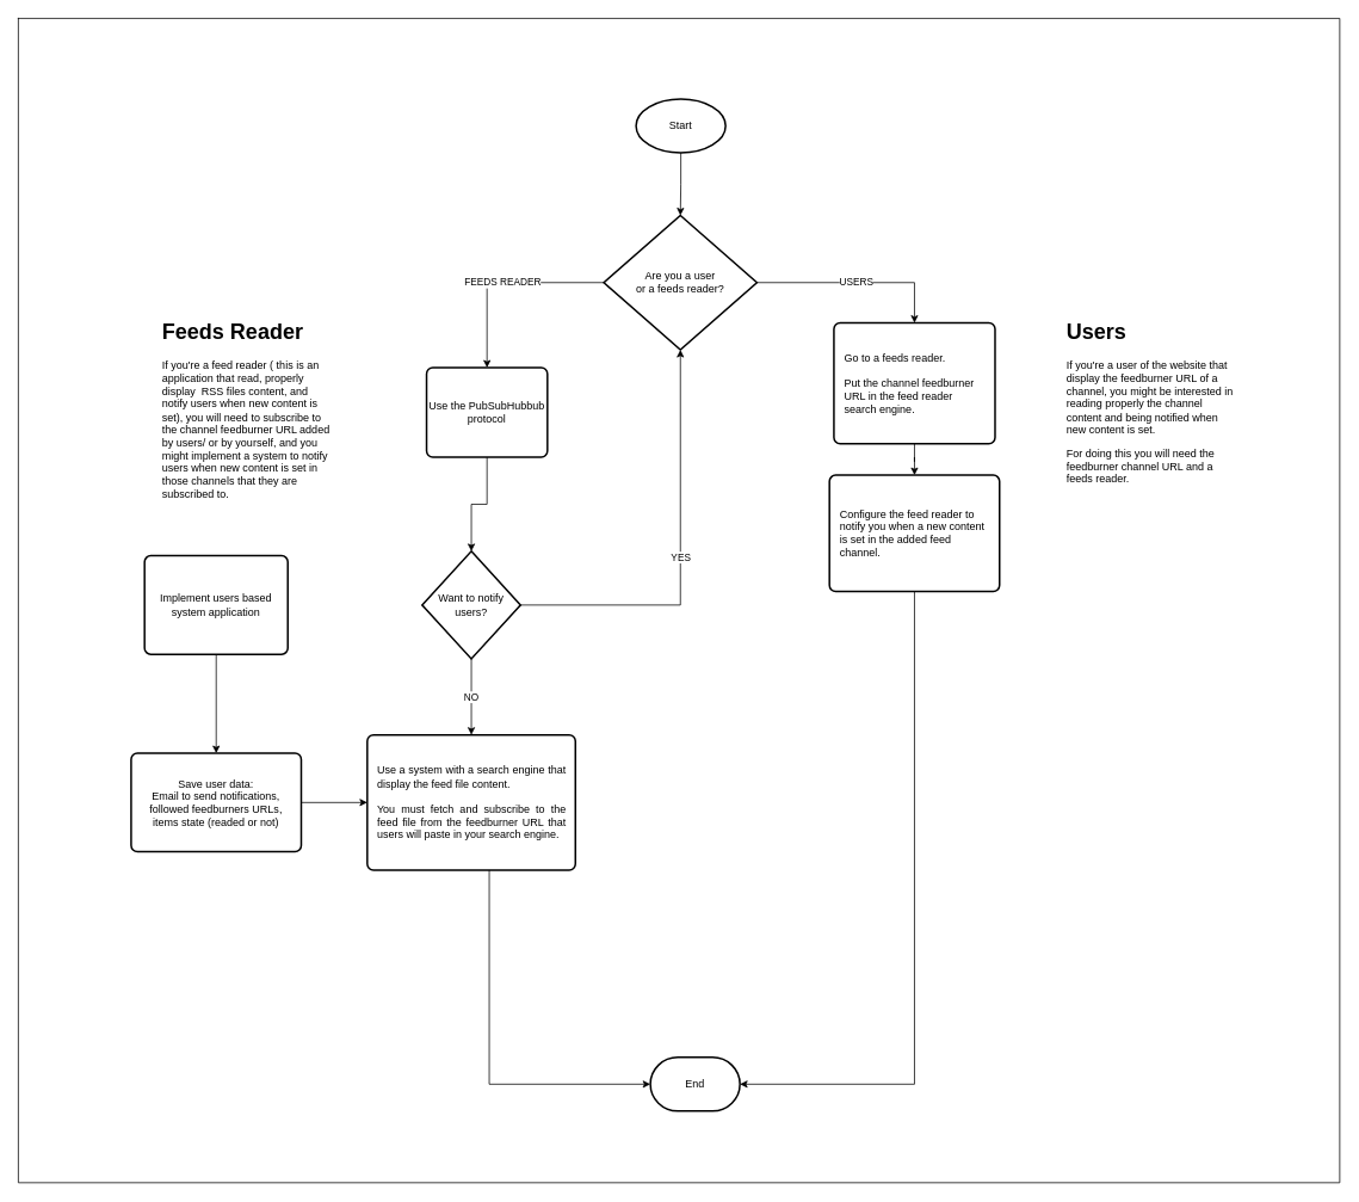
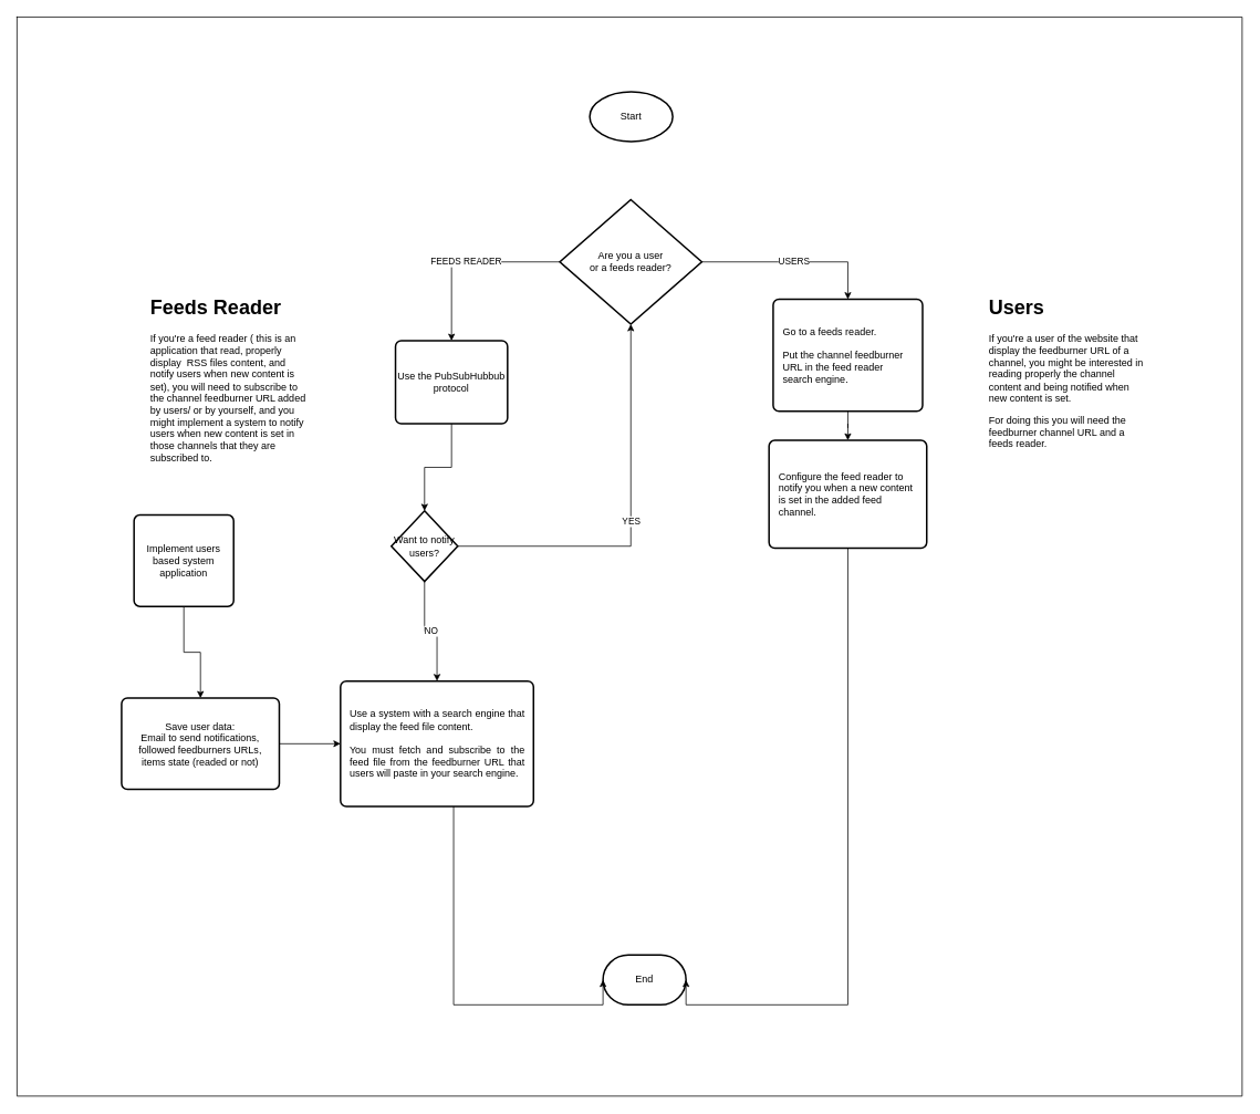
  <mxCell id="0" />
  <mxCell id="1" parent="0" />
  <mxCell id="2" value="" style="shape=table;startSize=0;container=1;collapsible=0;childLayout=tableLayout;fillColor=none;" parent="1" vertex="1"><mxGeometry x="20" y="20" width="1476" height="1300" as="geometry" /></mxCell>
  <mxCell id="3" value="" style="shape=tableRow;horizontal=0;startSize=0;swimlaneHead=0;swimlaneBody=0;top=0;left=0;bottom=0;right=0;collapsible=0;dropTarget=0;fillColor=none;points=[[0,0.5],[1,0.5]];portConstraint=eastwest;" parent="2" vertex="1"><mxGeometry width="1476" height="1300" as="geometry" /></mxCell>
  <mxCell id="4" value="" style="shape=partialRectangle;html=1;whiteSpace=wrap;connectable=0;overflow=hidden;fillColor=none;top=0;left=0;bottom=0;right=0;pointerEvents=1;" parent="3" vertex="1"><mxGeometry width="1476" height="1300" as="geometry"><mxRectangle width="1476" height="1300" as="alternateBounds" /></mxGeometry></mxCell>
- <mxCell id="5" style="edgeStyle=orthogonalEdgeStyle;rounded=0;orthogonalLoop=1;jettySize=auto;html=1;entryX=0.5;entryY=0;entryDx=0;entryDy=0;entryPerimeter=0;" edge="1" parent="1" source="6" target="10"><mxGeometry relative="1" as="geometry" /></mxCell>
  <mxCell id="6" value="Start" style="strokeWidth=2;html=1;shape=mxgraph.flowchart.start_1;whiteSpace=wrap;" parent="1" vertex="1"><mxGeometry x="710" y="110" width="100" height="60" as="geometry" /></mxCell>
- <mxCell id="7" value="End" style="strokeWidth=2;html=1;shape=mxgraph.flowchart.terminator;whiteSpace=wrap;" parent="1" vertex="1"><mxGeometry x="726" y="1180" width="100" height="60" as="geometry" /></mxCell>
+ <mxCell id="7" value="End" style="strokeWidth=2;html=1;shape=mxgraph.flowchart.terminator;whiteSpace=wrap;" parent="1" vertex="1"><mxGeometry x="726" y="1150" width="100" height="60" as="geometry" /></mxCell>
  <mxCell id="8" value="USERS" style="edgeStyle=orthogonalEdgeStyle;rounded=0;orthogonalLoop=1;jettySize=auto;html=1;entryX=0.5;entryY=0;entryDx=0;entryDy=0;" parent="1" source="10" target="14" edge="1"><mxGeometry relative="1" as="geometry" /></mxCell>
  <mxCell id="9" value="FEEDS READER" style="edgeStyle=orthogonalEdgeStyle;rounded=0;orthogonalLoop=1;jettySize=auto;html=1;entryX=0.5;entryY=0;entryDx=0;entryDy=0;" parent="1" source="10" target="18" edge="1"><mxGeometry relative="1" as="geometry" /></mxCell>
  <mxCell id="10" value="Are you a user&lt;br&gt;or a feeds reader?" style="strokeWidth=2;html=1;shape=mxgraph.flowchart.decision;whiteSpace=wrap;" parent="1" vertex="1"><mxGeometry x="674" y="240" width="171" height="150" as="geometry" /></mxCell>
  <mxCell id="11" value="&lt;h1&gt;Users&lt;/h1&gt;&lt;p&gt;If you're a user of the website that display the feedburner URL of a channel, you might be interested in reading properly the channel content and being notified when new content is set.&lt;/p&gt;&lt;p&gt;For doing this you will need the feedburner channel URL and a feeds reader.&lt;/p&gt;" style="text;html=1;strokeColor=none;fillColor=none;spacing=5;spacingTop=-20;whiteSpace=wrap;overflow=hidden;rounded=0;" parent="1" vertex="1"><mxGeometry x="1186" y="350" width="200" height="205" as="geometry" /></mxCell>
  <mxCell id="12" value="&lt;h1&gt;Feeds Reader&lt;/h1&gt;&lt;p&gt;If you're a feed reader ( this is an application that read, properly display&amp;nbsp; RSS files content, and notify users when new content is set), you will need to subscribe to the channel feedburner URL added by users/ or by yourself, and you might implement a system to notify users when new content is set in those channels that they are subscribed to.&lt;/p&gt;" style="text;html=1;strokeColor=none;fillColor=none;spacing=5;spacingTop=-20;whiteSpace=wrap;overflow=hidden;rounded=0;" parent="1" vertex="1"><mxGeometry x="176" y="350" width="200" height="240" as="geometry" /></mxCell>
  <mxCell id="13" style="edgeStyle=orthogonalEdgeStyle;rounded=0;orthogonalLoop=1;jettySize=auto;html=1;entryX=0.5;entryY=0;entryDx=0;entryDy=0;" parent="1" source="14" target="16" edge="1"><mxGeometry relative="1" as="geometry" /></mxCell>
  <mxCell id="14" value="Go to a feeds reader.&lt;br&gt;&lt;br&gt;Put the channel feedburner URL in the feed reader search engine." style="rounded=1;whiteSpace=wrap;html=1;absoluteArcSize=1;arcSize=14;strokeWidth=2;align=left;spacingTop=0;spacing=12;" parent="1" vertex="1"><mxGeometry x="931" y="360" width="180" height="135" as="geometry" /></mxCell>
  <mxCell id="15" style="edgeStyle=orthogonalEdgeStyle;rounded=0;orthogonalLoop=1;jettySize=auto;html=1;entryX=1;entryY=0.5;entryDx=0;entryDy=0;entryPerimeter=0;" parent="1" source="16" target="7" edge="1"><mxGeometry relative="1" as="geometry"><Array as="points"><mxPoint x="1021" y="1210" /></Array></mxGeometry></mxCell>
  <mxCell id="16" value="&lt;div&gt;&lt;span&gt;Configure the feed reader to notify you when a new content is set in the added feed channel.&lt;/span&gt;&lt;/div&gt;" style="rounded=1;whiteSpace=wrap;html=1;absoluteArcSize=1;arcSize=14;strokeWidth=2;align=left;spacing=12;" parent="1" vertex="1"><mxGeometry x="926" y="530" width="190" height="130" as="geometry" /></mxCell>
  <mxCell id="17" style="edgeStyle=orthogonalEdgeStyle;rounded=0;orthogonalLoop=1;jettySize=auto;html=1;exitX=0.5;exitY=1;exitDx=0;exitDy=0;entryX=0.5;entryY=0;entryDx=0;entryDy=0;entryPerimeter=0;" parent="1" source="18" target="23" edge="1"><mxGeometry relative="1" as="geometry" /></mxCell>
  <mxCell id="18" value="Use the PubSubHubbub protocol" style="rounded=1;whiteSpace=wrap;html=1;absoluteArcSize=1;arcSize=14;strokeWidth=2;" parent="1" vertex="1"><mxGeometry x="476" y="410" width="135" height="100" as="geometry" /></mxCell>
  <mxCell id="19" style="edgeStyle=orthogonalEdgeStyle;rounded=0;orthogonalLoop=1;jettySize=auto;html=1;entryX=0.5;entryY=0;entryDx=0;entryDy=0;" parent="1" source="20" target="27" edge="1"><mxGeometry relative="1" as="geometry" /></mxCell>
- <mxCell id="20" value="Implement users based system application" style="rounded=1;whiteSpace=wrap;html=1;absoluteArcSize=1;arcSize=14;strokeWidth=2;" parent="1" vertex="1"><mxGeometry x="161" y="620" width="160" height="110" as="geometry" /></mxCell>
+ <mxCell id="20" value="Implement users based system application" style="rounded=1;whiteSpace=wrap;html=1;absoluteArcSize=1;arcSize=14;strokeWidth=2;" parent="1" vertex="1"><mxGeometry x="161" y="620" width="120" height="110" as="geometry" /></mxCell>
  <mxCell id="21" value="YES" style="edgeStyle=orthogonalEdgeStyle;rounded=0;orthogonalLoop=1;jettySize=auto;html=1;" parent="1" source="23" target="10" edge="1"><mxGeometry relative="1" as="geometry" /></mxCell>
  <mxCell id="22" value="NO" style="edgeStyle=orthogonalEdgeStyle;rounded=0;orthogonalLoop=1;jettySize=auto;html=1;entryX=0.5;entryY=0;entryDx=0;entryDy=0;" parent="1" source="23" target="25" edge="1"><mxGeometry relative="1" as="geometry" /></mxCell>
- <mxCell id="23" value="Want to notify users?" style="strokeWidth=2;html=1;shape=mxgraph.flowchart.decision;whiteSpace=wrap;" parent="1" vertex="1"><mxGeometry x="471" y="615" width="110" height="120" as="geometry" /></mxCell>
+ <mxCell id="23" value="Want to notify users?" style="strokeWidth=2;html=1;shape=mxgraph.flowchart.decision;whiteSpace=wrap;" parent="1" vertex="1"><mxGeometry x="471" y="615" width="80" height="85" as="geometry" /></mxCell>
  <mxCell id="24" style="edgeStyle=orthogonalEdgeStyle;rounded=0;orthogonalLoop=1;jettySize=auto;html=1;entryX=0;entryY=0.5;entryDx=0;entryDy=0;entryPerimeter=0;" parent="1" source="25" target="7" edge="1"><mxGeometry relative="1" as="geometry"><Array as="points"><mxPoint x="546" y="1210" /></Array></mxGeometry></mxCell>
  <mxCell id="25" value="&lt;div style=&quot;text-align: justify&quot;&gt;&lt;span&gt;Use a system with a search engine that display the feed file content.&lt;/span&gt;&lt;/div&gt;&lt;div style=&quot;text-align: justify&quot;&gt;&lt;br&gt;&lt;/div&gt;&lt;div style=&quot;text-align: justify&quot;&gt;&lt;span&gt;You must fetch and subscribe to the feed file from the feedburner URL that users will paste in your search engine.&lt;/span&gt;&lt;/div&gt;" style="rounded=1;whiteSpace=wrap;html=1;absoluteArcSize=1;arcSize=14;strokeWidth=2;spacing=12;" parent="1" vertex="1"><mxGeometry x="409.75" y="820" width="232.5" height="151" as="geometry" /></mxCell>
  <mxCell id="26" style="edgeStyle=orthogonalEdgeStyle;rounded=0;orthogonalLoop=1;jettySize=auto;html=1;entryX=0;entryY=0.5;entryDx=0;entryDy=0;" parent="1" source="27" target="25" edge="1"><mxGeometry relative="1" as="geometry" /></mxCell>
  <mxCell id="27" value="Save user data:&lt;br&gt;Email to send notifications,&lt;br&gt;followed feedburners URLs,&lt;br&gt;items state (readed or not)" style="rounded=1;whiteSpace=wrap;html=1;absoluteArcSize=1;arcSize=14;strokeWidth=2;spacing=12;" parent="1" vertex="1"><mxGeometry x="146" y="840.5" width="190" height="110" as="geometry" /></mxCell>
